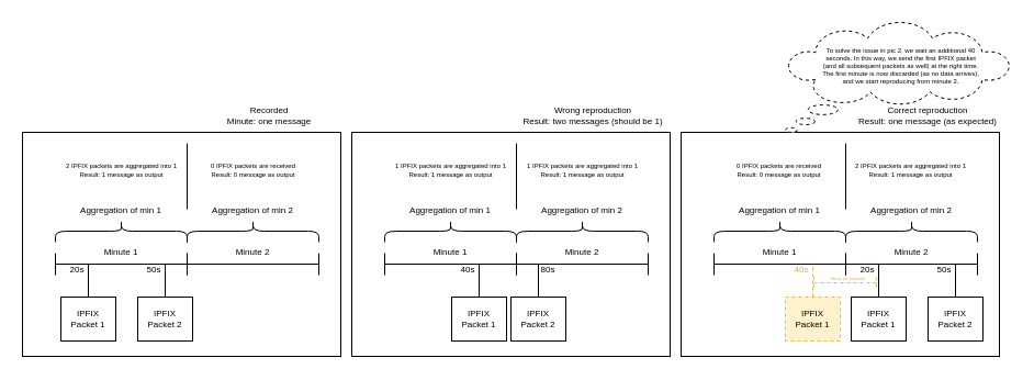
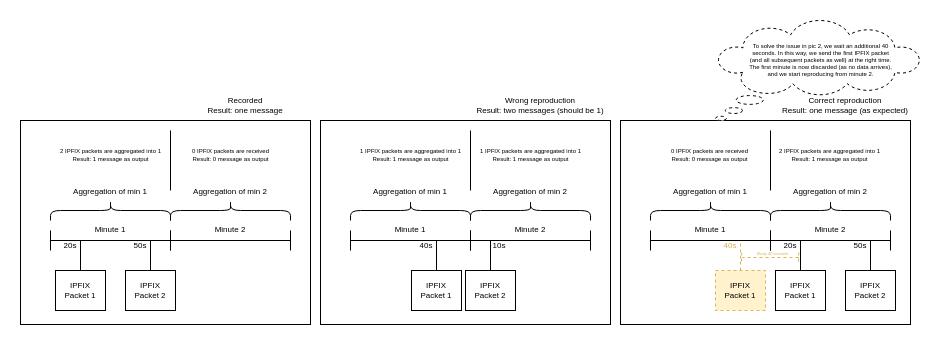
  <mxCell id="0" />
  <mxCell id="1" parent="0" />
  <mxCell id="2" value="" style="rounded=0;whiteSpace=wrap;html=1;fontSize=8;" vertex="1" parent="1"><mxGeometry x="20" y="120" width="290" height="204" as="geometry" /></mxCell>
  <mxCell id="3" value="" style="group" vertex="1" connectable="0" parent="1"><mxGeometry x="50" y="230" width="120" height="20.0" as="geometry" /></mxCell>
  <mxCell id="4" value="" style="endArrow=none;html=1;rounded=0;" edge="1" parent="3"><mxGeometry width="50" height="50" relative="1" as="geometry"><mxPoint y="10.0" as="sourcePoint" /><mxPoint x="120" y="10.0" as="targetPoint" /></mxGeometry></mxCell>
  <mxCell id="5" value="" style="endArrow=none;html=1;rounded=0;" edge="1" parent="3"><mxGeometry width="50" height="50" relative="1" as="geometry"><mxPoint y="20.0" as="sourcePoint" /><mxPoint y="1.137e-13" as="targetPoint" /></mxGeometry></mxCell>
  <mxCell id="6" value="" style="endArrow=none;html=1;rounded=0;" edge="1" parent="3"><mxGeometry width="50" height="50" relative="1" as="geometry"><mxPoint x="120" y="20" as="sourcePoint" /><mxPoint x="120" as="targetPoint" /></mxGeometry></mxCell>
  <mxCell id="7" value="" style="group" vertex="1" connectable="0" parent="1"><mxGeometry x="170" y="230" width="120" height="20.0" as="geometry" /></mxCell>
  <mxCell id="8" value="" style="endArrow=none;html=1;rounded=0;" edge="1" parent="7"><mxGeometry width="50" height="50" relative="1" as="geometry"><mxPoint y="10.0" as="sourcePoint" /><mxPoint x="120" y="10.0" as="targetPoint" /></mxGeometry></mxCell>
  <mxCell id="9" value="" style="endArrow=none;html=1;rounded=0;" edge="1" parent="7"><mxGeometry width="50" height="50" relative="1" as="geometry"><mxPoint y="20.0" as="sourcePoint" /><mxPoint y="1.137e-13" as="targetPoint" /></mxGeometry></mxCell>
  <mxCell id="10" value="" style="endArrow=none;html=1;rounded=0;" edge="1" parent="7"><mxGeometry width="50" height="50" relative="1" as="geometry"><mxPoint x="120" y="20" as="sourcePoint" /><mxPoint x="120" as="targetPoint" /></mxGeometry></mxCell>
  <mxCell id="11" value="Minute 1" style="text;html=1;strokeColor=none;fillColor=none;align=center;verticalAlign=middle;whiteSpace=wrap;rounded=0;fontSize=8;" vertex="1" parent="1"><mxGeometry x="50" y="219" width="120" height="20" as="geometry" /></mxCell>
  <mxCell id="12" value="Minute 2" style="text;html=1;strokeColor=none;fillColor=none;align=center;verticalAlign=middle;whiteSpace=wrap;rounded=0;fontSize=8;" vertex="1" parent="1"><mxGeometry x="170" y="219" width="120" height="20" as="geometry" /></mxCell>
  <mxCell id="13" value="" style="shape=curlyBracket;whiteSpace=wrap;html=1;rounded=1;rotation=90;" vertex="1" parent="1"><mxGeometry x="220" y="150" width="20" height="120" as="geometry" /></mxCell>
  <mxCell id="14" value="" style="shape=curlyBracket;whiteSpace=wrap;html=1;rounded=1;rotation=90;" vertex="1" parent="1"><mxGeometry x="100" y="150" width="20" height="120" as="geometry" /></mxCell>
  <mxCell id="15" value="Aggregation of min 1" style="text;html=1;strokeColor=none;fillColor=none;align=center;verticalAlign=middle;whiteSpace=wrap;rounded=0;fontSize=8;" vertex="1" parent="1"><mxGeometry x="55" y="176" width="110" height="30" as="geometry" /></mxCell>
  <mxCell id="16" value="Aggregation of min 2" style="text;html=1;strokeColor=none;fillColor=none;align=center;verticalAlign=middle;whiteSpace=wrap;rounded=0;fontSize=8;" vertex="1" parent="1"><mxGeometry x="175" y="176" width="110" height="30" as="geometry" /></mxCell>
  <mxCell id="17" value="" style="endArrow=none;html=1;rounded=0;fontSize=10;" edge="1" parent="1"><mxGeometry width="50" height="50" relative="1" as="geometry"><mxPoint x="80" y="270" as="sourcePoint" /><mxPoint x="80" y="240" as="targetPoint" /></mxGeometry></mxCell>
  <mxCell id="18" value="20s" style="text;html=1;strokeColor=none;fillColor=none;align=center;verticalAlign=middle;whiteSpace=wrap;rounded=0;fontSize=8;" vertex="1" parent="1"><mxGeometry x="40" y="230" width="60" height="30" as="geometry" /></mxCell>
  <mxCell id="19" value="" style="endArrow=none;html=1;rounded=0;fontSize=10;" edge="1" parent="1"><mxGeometry width="50" height="50" relative="1" as="geometry"><mxPoint x="150" y="270" as="sourcePoint" /><mxPoint x="150" y="240" as="targetPoint" /></mxGeometry></mxCell>
  <mxCell id="20" value="50s" style="text;html=1;strokeColor=none;fillColor=none;align=center;verticalAlign=middle;whiteSpace=wrap;rounded=0;fontSize=8;" vertex="1" parent="1"><mxGeometry x="110" y="230" width="60" height="30" as="geometry" /></mxCell>
  <mxCell id="21" value="IPFIX&lt;br style=&quot;font-size: 8px;&quot;&gt;Packet 1" style="rounded=0;whiteSpace=wrap;html=1;fontSize=8;" vertex="1" parent="1"><mxGeometry x="55" y="270" width="50" height="40" as="geometry" /></mxCell>
  <mxCell id="22" value="IPFIX&lt;br style=&quot;font-size: 8px;&quot;&gt;Packet 2" style="rounded=0;whiteSpace=wrap;html=1;fontSize=8;" vertex="1" parent="1"><mxGeometry x="125" y="270" width="50" height="40" as="geometry" /></mxCell>
  <mxCell id="23" value="2 IPFIX packets are aggregated into 1&lt;br style=&quot;font-size: 6px;&quot;&gt;Result: 1 message as output" style="text;html=1;strokeColor=none;fillColor=none;align=center;verticalAlign=middle;whiteSpace=wrap;rounded=0;fontSize=6;" vertex="1" parent="1"><mxGeometry x="52.5" y="140" width="115" height="30" as="geometry" /></mxCell>
  <mxCell id="24" value="0 IPFIX packets are received&lt;br style=&quot;font-size: 6px;&quot;&gt;Result: 0 message as output" style="text;html=1;strokeColor=none;fillColor=none;align=center;verticalAlign=middle;whiteSpace=wrap;rounded=0;fontSize=6;" vertex="1" parent="1"><mxGeometry x="172.5" y="140" width="115" height="30" as="geometry" /></mxCell>
  <mxCell id="25" value="" style="endArrow=none;html=1;rounded=0;fontSize=8;" edge="1" parent="1"><mxGeometry width="50" height="50" relative="1" as="geometry"><mxPoint x="170" y="190" as="sourcePoint" /><mxPoint x="170" y="130" as="targetPoint" /></mxGeometry></mxCell>
- <mxCell id="26" value="Recorded&lt;br&gt;Minute: one message" style="text;html=1;strokeColor=none;fillColor=none;align=center;verticalAlign=middle;whiteSpace=wrap;rounded=0;fontSize=8;" vertex="1" parent="1"><mxGeometry x="180" y="90" width="130" height="30" as="geometry" /></mxCell>
+ <mxCell id="26" value="Recorded&lt;br&gt;Result: one message" style="text;html=1;strokeColor=none;fillColor=none;align=center;verticalAlign=middle;whiteSpace=wrap;rounded=0;fontSize=8;" vertex="1" parent="1"><mxGeometry x="180" y="90" width="130" height="30" as="geometry" /></mxCell>
  <mxCell id="27" value="" style="rounded=0;whiteSpace=wrap;html=1;fontSize=8;" vertex="1" parent="1"><mxGeometry x="320" y="120" width="290" height="204" as="geometry" /></mxCell>
  <mxCell id="28" value="" style="group" vertex="1" connectable="0" parent="1"><mxGeometry x="350" y="230" width="120" height="20.0" as="geometry" /></mxCell>
  <mxCell id="29" value="" style="endArrow=none;html=1;rounded=0;" edge="1" parent="28"><mxGeometry width="50" height="50" relative="1" as="geometry"><mxPoint y="10.0" as="sourcePoint" /><mxPoint x="120" y="10.0" as="targetPoint" /></mxGeometry></mxCell>
  <mxCell id="30" value="" style="endArrow=none;html=1;rounded=0;" edge="1" parent="28"><mxGeometry width="50" height="50" relative="1" as="geometry"><mxPoint y="20.0" as="sourcePoint" /><mxPoint y="1.137e-13" as="targetPoint" /></mxGeometry></mxCell>
  <mxCell id="31" value="" style="endArrow=none;html=1;rounded=0;" edge="1" parent="28"><mxGeometry width="50" height="50" relative="1" as="geometry"><mxPoint x="120" y="20" as="sourcePoint" /><mxPoint x="120" as="targetPoint" /></mxGeometry></mxCell>
  <mxCell id="32" value="" style="group" vertex="1" connectable="0" parent="1"><mxGeometry x="470" y="230" width="120" height="20.0" as="geometry" /></mxCell>
  <mxCell id="33" value="" style="endArrow=none;html=1;rounded=0;" edge="1" parent="32"><mxGeometry width="50" height="50" relative="1" as="geometry"><mxPoint y="10.0" as="sourcePoint" /><mxPoint x="120" y="10.0" as="targetPoint" /></mxGeometry></mxCell>
  <mxCell id="34" value="" style="endArrow=none;html=1;rounded=0;" edge="1" parent="32"><mxGeometry width="50" height="50" relative="1" as="geometry"><mxPoint y="20.0" as="sourcePoint" /><mxPoint y="1.137e-13" as="targetPoint" /></mxGeometry></mxCell>
  <mxCell id="35" value="" style="endArrow=none;html=1;rounded=0;" edge="1" parent="32"><mxGeometry width="50" height="50" relative="1" as="geometry"><mxPoint x="120" y="20" as="sourcePoint" /><mxPoint x="120" as="targetPoint" /></mxGeometry></mxCell>
  <mxCell id="36" value="Minute 1" style="text;html=1;strokeColor=none;fillColor=none;align=center;verticalAlign=middle;whiteSpace=wrap;rounded=0;fontSize=8;" vertex="1" parent="1"><mxGeometry x="350" y="219" width="120" height="20" as="geometry" /></mxCell>
  <mxCell id="37" value="Minute 2" style="text;html=1;strokeColor=none;fillColor=none;align=center;verticalAlign=middle;whiteSpace=wrap;rounded=0;fontSize=8;" vertex="1" parent="1"><mxGeometry x="470" y="219" width="120" height="20" as="geometry" /></mxCell>
  <mxCell id="38" value="" style="shape=curlyBracket;whiteSpace=wrap;html=1;rounded=1;rotation=90;" vertex="1" parent="1"><mxGeometry x="520" y="150" width="20" height="120" as="geometry" /></mxCell>
  <mxCell id="39" value="" style="shape=curlyBracket;whiteSpace=wrap;html=1;rounded=1;rotation=90;" vertex="1" parent="1"><mxGeometry x="400" y="150" width="20" height="120" as="geometry" /></mxCell>
  <mxCell id="40" value="Aggregation of min 1" style="text;html=1;strokeColor=none;fillColor=none;align=center;verticalAlign=middle;whiteSpace=wrap;rounded=0;fontSize=8;" vertex="1" parent="1"><mxGeometry x="355" y="176" width="110" height="30" as="geometry" /></mxCell>
  <mxCell id="41" value="Aggregation of min 2" style="text;html=1;strokeColor=none;fillColor=none;align=center;verticalAlign=middle;whiteSpace=wrap;rounded=0;fontSize=8;" vertex="1" parent="1"><mxGeometry x="475" y="176" width="110" height="30" as="geometry" /></mxCell>
  <mxCell id="42" value="" style="endArrow=none;html=1;rounded=0;fontSize=10;" edge="1" parent="1"><mxGeometry width="50" height="50" relative="1" as="geometry"><mxPoint x="436" y="270" as="sourcePoint" /><mxPoint x="436" y="240" as="targetPoint" /></mxGeometry></mxCell>
  <mxCell id="43" value="40s" style="text;html=1;strokeColor=none;fillColor=none;align=center;verticalAlign=middle;whiteSpace=wrap;rounded=0;fontSize=8;" vertex="1" parent="1"><mxGeometry x="396" y="230" width="60" height="30" as="geometry" /></mxCell>
  <mxCell id="44" value="" style="endArrow=none;html=1;rounded=0;fontSize=10;" edge="1" parent="1"><mxGeometry width="50" height="50" relative="1" as="geometry"><mxPoint x="490" y="270" as="sourcePoint" /><mxPoint x="490" y="240" as="targetPoint" /></mxGeometry></mxCell>
- <mxCell id="45" value="80s" style="text;html=1;strokeColor=none;fillColor=none;align=center;verticalAlign=middle;whiteSpace=wrap;rounded=0;fontSize=8;" vertex="1" parent="1"><mxGeometry x="469" y="230" width="60" height="30" as="geometry" /></mxCell>
+ <mxCell id="45" value="10s" style="text;html=1;strokeColor=none;fillColor=none;align=center;verticalAlign=middle;whiteSpace=wrap;rounded=0;fontSize=8;" vertex="1" parent="1"><mxGeometry x="469" y="230" width="60" height="30" as="geometry" /></mxCell>
  <mxCell id="46" value="IPFIX&lt;br style=&quot;font-size: 8px;&quot;&gt;Packet 1" style="rounded=0;whiteSpace=wrap;html=1;fontSize=8;" vertex="1" parent="1"><mxGeometry x="411" y="270" width="50" height="40" as="geometry" /></mxCell>
  <mxCell id="47" value="IPFIX&lt;br style=&quot;font-size: 8px;&quot;&gt;Packet 2" style="rounded=0;whiteSpace=wrap;html=1;fontSize=8;" vertex="1" parent="1"><mxGeometry x="465" y="270" width="50" height="40" as="geometry" /></mxCell>
  <mxCell id="48" value="1 IPFIX packets are aggregated into 1&lt;br style=&quot;font-size: 6px;&quot;&gt;Result: 1 message as output" style="text;html=1;strokeColor=none;fillColor=none;align=center;verticalAlign=middle;whiteSpace=wrap;rounded=0;fontSize=6;" vertex="1" parent="1"><mxGeometry x="352.5" y="140" width="115" height="30" as="geometry" /></mxCell>
  <mxCell id="49" value="1 IPFIX packets are aggregated into 1&lt;br style=&quot;font-size: 6px;&quot;&gt;Result: 1 message as output" style="text;html=1;strokeColor=none;fillColor=none;align=center;verticalAlign=middle;whiteSpace=wrap;rounded=0;fontSize=6;" vertex="1" parent="1"><mxGeometry x="472.5" y="140" width="115" height="30" as="geometry" /></mxCell>
  <mxCell id="50" value="" style="endArrow=none;html=1;rounded=0;fontSize=8;" edge="1" parent="1"><mxGeometry width="50" height="50" relative="1" as="geometry"><mxPoint x="470" y="190" as="sourcePoint" /><mxPoint x="470" y="130" as="targetPoint" /></mxGeometry></mxCell>
  <mxCell id="51" value="Wrong reproduction&lt;br&gt;Result: two messages (should be 1)" style="text;html=1;strokeColor=none;fillColor=none;align=center;verticalAlign=middle;whiteSpace=wrap;rounded=0;fontSize=8;" vertex="1" parent="1"><mxGeometry x="470" y="90" width="140" height="30" as="geometry" /></mxCell>
  <mxCell id="52" value="" style="rounded=0;whiteSpace=wrap;html=1;fontSize=8;" vertex="1" parent="1"><mxGeometry x="620" y="120" width="290" height="204" as="geometry" /></mxCell>
  <mxCell id="53" value="" style="group" vertex="1" connectable="0" parent="1"><mxGeometry x="650" y="230" width="120" height="20.0" as="geometry" /></mxCell>
  <mxCell id="54" value="" style="endArrow=none;html=1;rounded=0;" edge="1" parent="53"><mxGeometry width="50" height="50" relative="1" as="geometry"><mxPoint y="10.0" as="sourcePoint" /><mxPoint x="120" y="10.0" as="targetPoint" /></mxGeometry></mxCell>
  <mxCell id="55" value="" style="endArrow=none;html=1;rounded=0;" edge="1" parent="53"><mxGeometry width="50" height="50" relative="1" as="geometry"><mxPoint y="20.0" as="sourcePoint" /><mxPoint y="1.137e-13" as="targetPoint" /></mxGeometry></mxCell>
  <mxCell id="56" value="" style="endArrow=none;html=1;rounded=0;" edge="1" parent="53"><mxGeometry width="50" height="50" relative="1" as="geometry"><mxPoint x="120" y="20" as="sourcePoint" /><mxPoint x="120" as="targetPoint" /></mxGeometry></mxCell>
  <mxCell id="57" value="" style="group" vertex="1" connectable="0" parent="1"><mxGeometry x="770" y="230" width="120" height="20.0" as="geometry" /></mxCell>
  <mxCell id="58" value="" style="endArrow=none;html=1;rounded=0;" edge="1" parent="57"><mxGeometry width="50" height="50" relative="1" as="geometry"><mxPoint y="10.0" as="sourcePoint" /><mxPoint x="120" y="10.0" as="targetPoint" /></mxGeometry></mxCell>
  <mxCell id="59" value="" style="endArrow=none;html=1;rounded=0;" edge="1" parent="57"><mxGeometry width="50" height="50" relative="1" as="geometry"><mxPoint y="20.0" as="sourcePoint" /><mxPoint y="1.137e-13" as="targetPoint" /></mxGeometry></mxCell>
  <mxCell id="60" value="" style="endArrow=none;html=1;rounded=0;" edge="1" parent="57"><mxGeometry width="50" height="50" relative="1" as="geometry"><mxPoint x="120" y="20" as="sourcePoint" /><mxPoint x="120" as="targetPoint" /></mxGeometry></mxCell>
  <mxCell id="61" value="Minute 1" style="text;html=1;strokeColor=none;fillColor=none;align=center;verticalAlign=middle;whiteSpace=wrap;rounded=0;fontSize=8;" vertex="1" parent="1"><mxGeometry x="650" y="219" width="120" height="20" as="geometry" /></mxCell>
  <mxCell id="62" value="Minute 2" style="text;html=1;strokeColor=none;fillColor=none;align=center;verticalAlign=middle;whiteSpace=wrap;rounded=0;fontSize=8;" vertex="1" parent="1"><mxGeometry x="770" y="219" width="120" height="20" as="geometry" /></mxCell>
  <mxCell id="63" value="" style="shape=curlyBracket;whiteSpace=wrap;html=1;rounded=1;rotation=90;" vertex="1" parent="1"><mxGeometry x="820" y="150" width="20" height="120" as="geometry" /></mxCell>
  <mxCell id="64" value="" style="shape=curlyBracket;whiteSpace=wrap;html=1;rounded=1;rotation=90;" vertex="1" parent="1"><mxGeometry x="700" y="150" width="20" height="120" as="geometry" /></mxCell>
  <mxCell id="65" value="Aggregation of min 1" style="text;html=1;strokeColor=none;fillColor=none;align=center;verticalAlign=middle;whiteSpace=wrap;rounded=0;fontSize=8;" vertex="1" parent="1"><mxGeometry x="655" y="176" width="110" height="30" as="geometry" /></mxCell>
  <mxCell id="66" value="Aggregation of min 2" style="text;html=1;strokeColor=none;fillColor=none;align=center;verticalAlign=middle;whiteSpace=wrap;rounded=0;fontSize=8;" vertex="1" parent="1"><mxGeometry x="775" y="176" width="110" height="30" as="geometry" /></mxCell>
  <mxCell id="67" value="" style="endArrow=none;html=1;rounded=0;fontSize=10;" edge="1" parent="1"><mxGeometry width="50" height="50" relative="1" as="geometry"><mxPoint x="800" y="270" as="sourcePoint" /><mxPoint x="800" y="240" as="targetPoint" /></mxGeometry></mxCell>
  <mxCell id="68" value="20s" style="text;html=1;strokeColor=none;fillColor=none;align=center;verticalAlign=middle;whiteSpace=wrap;rounded=0;fontSize=8;" vertex="1" parent="1"><mxGeometry x="760" y="230" width="60" height="30" as="geometry" /></mxCell>
  <mxCell id="69" value="" style="endArrow=none;html=1;rounded=0;fontSize=10;" edge="1" parent="1"><mxGeometry width="50" height="50" relative="1" as="geometry"><mxPoint x="870" y="270" as="sourcePoint" /><mxPoint x="870" y="240" as="targetPoint" /></mxGeometry></mxCell>
  <mxCell id="70" value="50s" style="text;html=1;strokeColor=none;fillColor=none;align=center;verticalAlign=middle;whiteSpace=wrap;rounded=0;fontSize=8;" vertex="1" parent="1"><mxGeometry x="830" y="230" width="60" height="30" as="geometry" /></mxCell>
  <mxCell id="71" value="IPFIX&lt;br style=&quot;font-size: 8px;&quot;&gt;Packet 1" style="rounded=0;whiteSpace=wrap;html=1;fontSize=8;" vertex="1" parent="1"><mxGeometry x="775" y="270" width="50" height="40" as="geometry" /></mxCell>
  <mxCell id="72" value="IPFIX&lt;br style=&quot;font-size: 8px;&quot;&gt;Packet 2" style="rounded=0;whiteSpace=wrap;html=1;fontSize=8;" vertex="1" parent="1"><mxGeometry x="845" y="270" width="50" height="40" as="geometry" /></mxCell>
  <mxCell id="73" value="" style="endArrow=none;html=1;rounded=0;fontSize=8;" edge="1" parent="1"><mxGeometry width="50" height="50" relative="1" as="geometry"><mxPoint x="770" y="190" as="sourcePoint" /><mxPoint x="770" y="130" as="targetPoint" /></mxGeometry></mxCell>
  <mxCell id="74" value="Correct reproduction&lt;br&gt;Result: one message (as expected)" style="text;html=1;strokeColor=none;fillColor=none;align=center;verticalAlign=middle;whiteSpace=wrap;rounded=0;fontSize=8;" vertex="1" parent="1"><mxGeometry x="780" y="90" width="130" height="30" as="geometry" /></mxCell>
  <mxCell id="75" value="" style="endArrow=none;html=1;rounded=0;fontSize=10;fillColor=#fff2cc;strokeColor=#d6b656;dashed=1;" edge="1" parent="1"><mxGeometry width="50" height="50" relative="1" as="geometry"><mxPoint x="740" y="270" as="sourcePoint" /><mxPoint x="740" y="240" as="targetPoint" /></mxGeometry></mxCell>
  <mxCell id="76" value="40s" style="text;html=1;strokeColor=none;fillColor=none;align=center;verticalAlign=middle;whiteSpace=wrap;rounded=0;fontSize=8;fontColor=#CFB053;" vertex="1" parent="1"><mxGeometry x="700" y="230" width="60" height="30" as="geometry" /></mxCell>
  <mxCell id="77" value="IPFIX&lt;br style=&quot;font-size: 8px;&quot;&gt;Packet 1" style="rounded=0;whiteSpace=wrap;html=1;fontSize=8;fillColor=#fff2cc;strokeColor=#d6b656;dashed=1;" vertex="1" parent="1"><mxGeometry x="715" y="270" width="50" height="40" as="geometry" /></mxCell>
  <mxCell id="78" value="" style="group" vertex="1" connectable="0" parent="1"><mxGeometry x="741" y="252" width="57.25" height="10" as="geometry" /></mxCell>
  <mxCell id="79" value="" style="endArrow=none;html=1;rounded=0;fontSize=10;fillColor=#fff2cc;strokeColor=#d6b656;dashed=1;" edge="1" parent="78"><mxGeometry width="50" height="50" relative="1" as="geometry"><mxPoint x="57" y="5" as="sourcePoint" /><mxPoint x="0.75" y="5" as="targetPoint" /></mxGeometry></mxCell>
  <mxCell id="80" value="Sleep 40 seconds" style="edgeLabel;html=1;align=center;verticalAlign=middle;resizable=0;points=[];fontSize=4;fontColor=#CFB053;" vertex="1" connectable="0" parent="79"><mxGeometry x="0.33" y="-1" relative="1" as="geometry"><mxPoint x="10" y="-3" as="offset" /></mxGeometry></mxCell>
  <mxCell id="81" value="" style="endArrow=none;html=1;rounded=0;fontSize=10;fillColor=#fff2cc;strokeColor=#d6b656;dashed=1;" edge="1" parent="78"><mxGeometry width="50" height="50" relative="1" as="geometry"><mxPoint x="57.25" as="sourcePoint" /><mxPoint x="57" y="10" as="targetPoint" /></mxGeometry></mxCell>
  <mxCell id="82" value="" style="endArrow=none;html=1;rounded=0;fontSize=10;fillColor=#fff2cc;strokeColor=#d6b656;dashed=1;" edge="1" parent="78"><mxGeometry width="50" height="50" relative="1" as="geometry"><mxPoint x="0.25" as="sourcePoint" /><mxPoint y="10" as="targetPoint" /></mxGeometry></mxCell>
  <mxCell id="83" value="0 IPFIX packets are received&lt;br&gt;Result: 0 message as output" style="text;html=1;strokeColor=none;fillColor=none;align=center;verticalAlign=middle;whiteSpace=wrap;rounded=0;fontSize=6;" vertex="1" parent="1"><mxGeometry x="652.13" y="140" width="115" height="30" as="geometry" /></mxCell>
  <mxCell id="84" value="2 IPFIX packets are aggregated into 1&lt;br&gt;Result: 1 message as output" style="text;html=1;strokeColor=none;fillColor=none;align=center;verticalAlign=middle;whiteSpace=wrap;rounded=0;fontSize=6;" vertex="1" parent="1"><mxGeometry x="772.13" y="140" width="115" height="30" as="geometry" /></mxCell>
  <mxCell id="85" value="" style="whiteSpace=wrap;html=1;shape=mxgraph.basic.cloud_callout;dashed=1;fontSize=6;fontColor=#CFB053;" vertex="1" parent="1"><mxGeometry x="715" y="20" width="205" height="100" as="geometry" /></mxCell>
  <mxCell id="86" value="To solve the issue in pic 2, we wait an additional 40 seconds. In this way, we send the first IPFIX packet (and all subsequent packets as well) at the right time. The first minute is now discarded (as no data arrives), and we start reproducing from minute 2." style="text;html=1;strokeColor=none;fillColor=none;align=center;verticalAlign=middle;whiteSpace=wrap;rounded=0;dashed=1;fontSize=6;fontColor=#000000;" vertex="1" parent="1"><mxGeometry x="746" y="40" width="149" height="40" as="geometry" /></mxCell>
